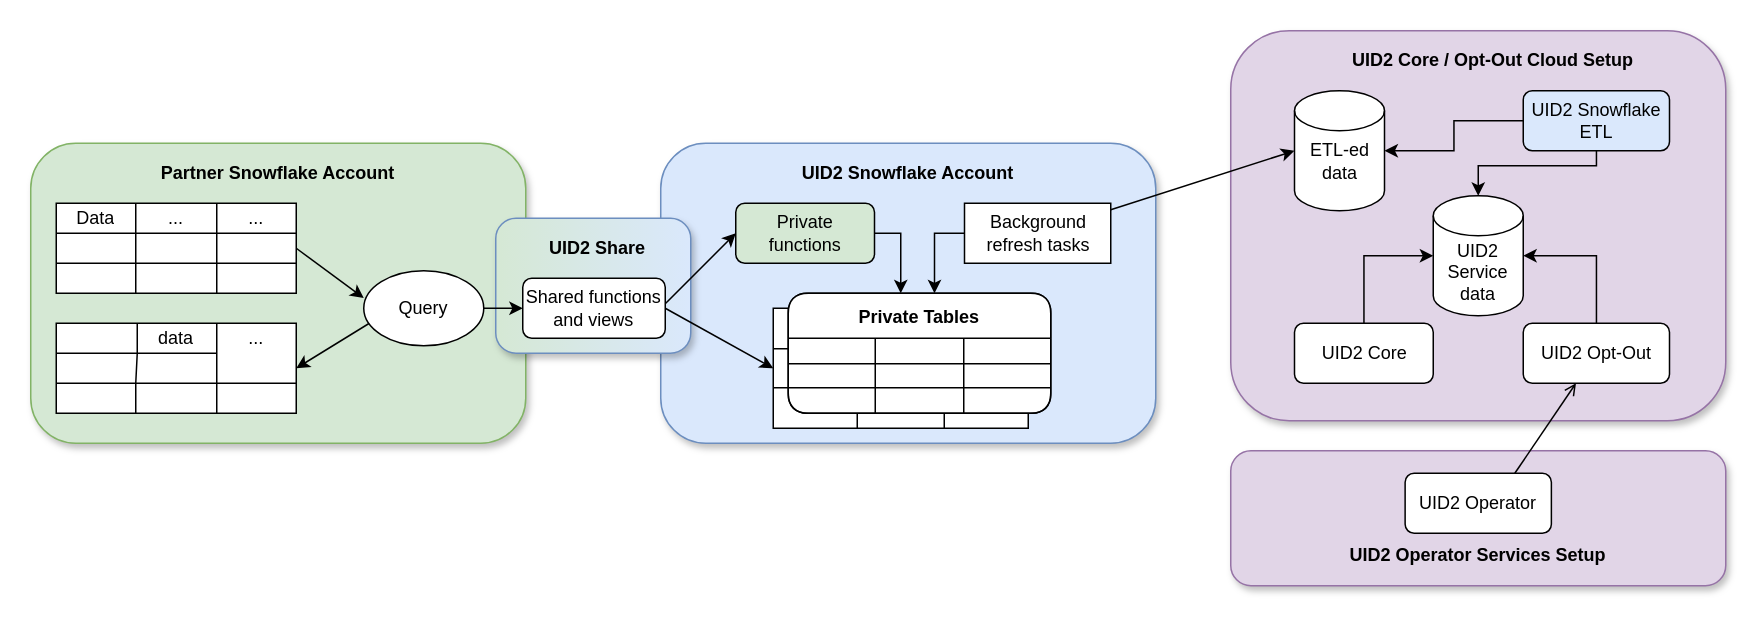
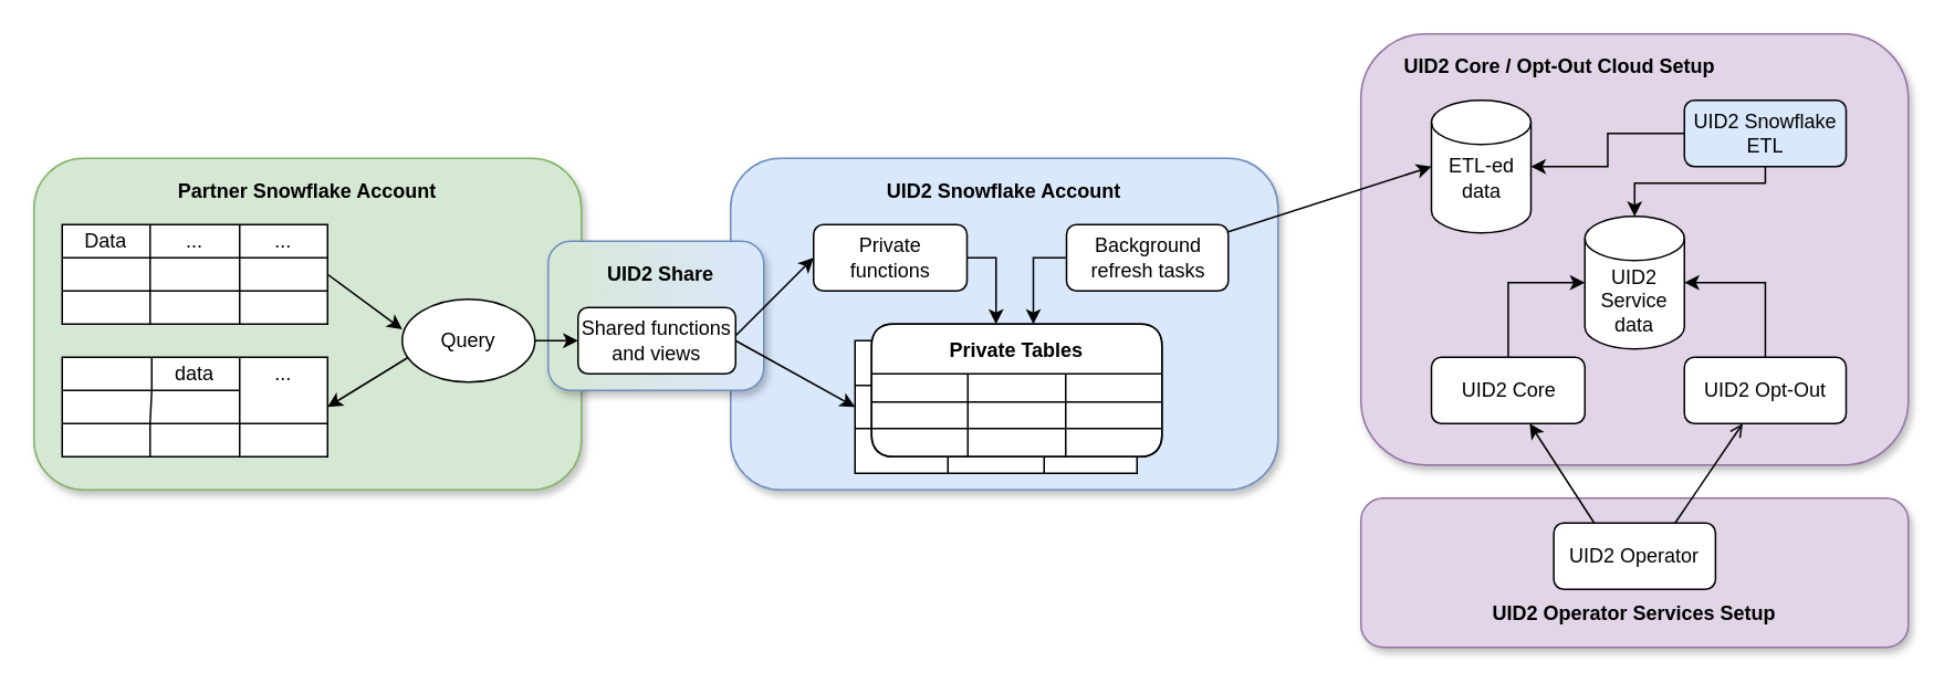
  <mxCell id="0" />
  <mxCell id="1" parent="0" />
  <mxCell id="2" value="" style="rounded=1;whiteSpace=wrap;html=1;fillColor=#e1d5e7;strokeColor=#9673a6;shadow=1;" parent="1" vertex="1"><mxGeometry x="820" y="20" width="330" height="260" as="geometry" /></mxCell>
  <mxCell id="3" value="" style="rounded=1;whiteSpace=wrap;html=1;fillColor=#dae8fc;strokeColor=#6c8ebf;shadow=1;" parent="1" vertex="1"><mxGeometry x="440" y="95" width="330" height="200" as="geometry" /></mxCell>
  <mxCell id="4" value="&lt;br&gt;ETL-ed data" style="strokeWidth=1;html=1;shape=mxgraph.flowchart.database;whiteSpace=wrap;" parent="1" vertex="1"><mxGeometry x="862.5" y="60" width="60" height="80" as="geometry" /></mxCell>
  <mxCell id="5" value="" style="rounded=1;whiteSpace=wrap;html=1;fillColor=#d5e8d4;strokeColor=#82b366;shadow=1;" parent="1" vertex="1"><mxGeometry x="20" y="95" width="330" height="200" as="geometry" /></mxCell>
  <mxCell id="6" value="" style="shape=table;html=1;whiteSpace=wrap;startSize=0;container=1;collapsible=0;childLayout=tableLayout;rounded=1;" parent="1" vertex="1"><mxGeometry x="37" y="135" width="160" height="60" as="geometry" /></mxCell>
  <mxCell id="7" value="" style="shape=partialRectangle;html=1;whiteSpace=wrap;collapsible=0;dropTarget=0;pointerEvents=0;fillColor=none;top=0;left=0;bottom=0;right=0;points=[[0,0.5],[1,0.5]];portConstraint=eastwest;" parent="6" vertex="1"><mxGeometry width="160" height="20" as="geometry" /></mxCell>
  <mxCell id="8" value="Data" style="shape=partialRectangle;html=1;whiteSpace=wrap;connectable=0;fillColor=none;top=0;left=0;bottom=0;right=0;overflow=hidden;" parent="7" vertex="1"><mxGeometry width="53" height="20" as="geometry" /></mxCell>
  <mxCell id="9" value="..." style="shape=partialRectangle;html=1;whiteSpace=wrap;connectable=0;fillColor=none;top=0;left=0;bottom=0;right=0;overflow=hidden;" parent="7" vertex="1"><mxGeometry x="53" width="54" height="20" as="geometry" /></mxCell>
  <mxCell id="10" value="..." style="shape=partialRectangle;html=1;whiteSpace=wrap;connectable=0;fillColor=none;top=0;left=0;bottom=0;right=0;overflow=hidden;" parent="7" vertex="1"><mxGeometry x="107" width="53" height="20" as="geometry" /></mxCell>
  <mxCell id="11" value="" style="shape=partialRectangle;html=1;whiteSpace=wrap;collapsible=0;dropTarget=0;pointerEvents=0;fillColor=none;top=0;left=0;bottom=0;right=0;points=[[0,0.5],[1,0.5]];portConstraint=eastwest;" parent="6" vertex="1"><mxGeometry y="20" width="160" height="20" as="geometry" /></mxCell>
  <mxCell id="12" value="" style="shape=partialRectangle;html=1;whiteSpace=wrap;connectable=0;fillColor=none;top=0;left=0;bottom=0;right=0;overflow=hidden;" parent="11" vertex="1"><mxGeometry width="53" height="20" as="geometry" /></mxCell>
  <mxCell id="13" value="" style="shape=partialRectangle;html=1;whiteSpace=wrap;connectable=0;fillColor=none;top=0;left=0;bottom=0;right=0;overflow=hidden;" parent="11" vertex="1"><mxGeometry x="53" width="54" height="20" as="geometry" /></mxCell>
  <mxCell id="14" value="" style="shape=partialRectangle;html=1;whiteSpace=wrap;connectable=0;fillColor=none;top=0;left=0;bottom=0;right=0;overflow=hidden;" parent="11" vertex="1"><mxGeometry x="107" width="53" height="20" as="geometry" /></mxCell>
  <mxCell id="15" value="" style="shape=partialRectangle;html=1;whiteSpace=wrap;collapsible=0;dropTarget=0;pointerEvents=0;fillColor=none;top=0;left=0;bottom=0;right=0;points=[[0,0.5],[1,0.5]];portConstraint=eastwest;" parent="6" vertex="1"><mxGeometry y="40" width="160" height="20" as="geometry" /></mxCell>
  <mxCell id="16" value="" style="shape=partialRectangle;html=1;whiteSpace=wrap;connectable=0;fillColor=none;top=0;left=0;bottom=0;right=0;overflow=hidden;" parent="15" vertex="1"><mxGeometry width="53" height="20" as="geometry" /></mxCell>
  <mxCell id="17" value="" style="shape=partialRectangle;html=1;whiteSpace=wrap;connectable=0;fillColor=none;top=0;left=0;bottom=0;right=0;overflow=hidden;" parent="15" vertex="1"><mxGeometry x="53" width="54" height="20" as="geometry" /></mxCell>
  <mxCell id="18" value="" style="shape=partialRectangle;html=1;whiteSpace=wrap;connectable=0;fillColor=none;top=0;left=0;bottom=0;right=0;overflow=hidden;" parent="15" vertex="1"><mxGeometry x="107" width="53" height="20" as="geometry" /></mxCell>
  <mxCell id="19" value="&lt;b&gt;Partner Snowflake Account&lt;/b&gt;" style="text;html=1;strokeColor=none;fillColor=none;align=center;verticalAlign=middle;whiteSpace=wrap;rounded=0;" parent="1" vertex="1"><mxGeometry x="100" y="105" width="170" height="20" as="geometry" /></mxCell>
  <mxCell id="20" value="" style="shape=table;html=1;whiteSpace=wrap;startSize=0;container=1;collapsible=0;childLayout=tableLayout;rounded=1;" parent="1" vertex="1"><mxGeometry x="37" y="215" width="160" height="60" as="geometry" /></mxCell>
  <mxCell id="21" value="" style="shape=partialRectangle;html=1;whiteSpace=wrap;collapsible=0;dropTarget=0;pointerEvents=0;fillColor=none;top=0;left=0;bottom=0;right=0;points=[[0,0.5],[1,0.5]];portConstraint=eastwest;" parent="20" vertex="1"><mxGeometry width="160" height="20" as="geometry" /></mxCell>
  <mxCell id="22" value="data" style="shape=partialRectangle;html=1;whiteSpace=wrap;connectable=0;fillColor=none;top=0;left=0;bottom=0;right=0;overflow=hidden;" parent="21" vertex="1"><mxGeometry x="53" width="54" height="20" as="geometry" /></mxCell>
  <mxCell id="23" value="..." style="shape=partialRectangle;html=1;whiteSpace=wrap;connectable=0;fillColor=none;top=0;left=0;bottom=0;right=0;overflow=hidden;" parent="21" vertex="1"><mxGeometry x="107" width="53" height="20" as="geometry" /></mxCell>
  <mxCell id="24" value="" style="shape=partialRectangle;html=1;whiteSpace=wrap;collapsible=0;dropTarget=0;pointerEvents=0;fillColor=none;top=0;left=0;bottom=0;right=0;points=[[0,0.5],[1,0.5]];portConstraint=eastwest;" parent="20" vertex="1"><mxGeometry y="20" width="160" height="20" as="geometry" /></mxCell>
  <mxCell id="25" value="" style="shape=partialRectangle;html=1;whiteSpace=wrap;connectable=0;fillColor=none;top=0;left=0;bottom=0;right=0;overflow=hidden;" parent="24" vertex="1"><mxGeometry width="53" height="20" as="geometry" /></mxCell>
  <mxCell id="26" value="" style="shape=partialRectangle;html=1;whiteSpace=wrap;connectable=0;fillColor=none;top=0;left=0;bottom=0;right=0;overflow=hidden;" parent="24" vertex="1"><mxGeometry x="53" width="54" height="20" as="geometry" /></mxCell>
  <mxCell id="27" value="" style="shape=partialRectangle;html=1;whiteSpace=wrap;connectable=0;fillColor=none;top=0;left=0;bottom=0;right=0;overflow=hidden;" parent="24" vertex="1"><mxGeometry x="107" width="53" height="20" as="geometry" /></mxCell>
  <mxCell id="28" value="" style="shape=partialRectangle;html=1;whiteSpace=wrap;collapsible=0;dropTarget=0;pointerEvents=0;fillColor=none;top=0;left=0;bottom=0;right=0;points=[[0,0.5],[1,0.5]];portConstraint=eastwest;" parent="20" vertex="1"><mxGeometry y="40" width="160" height="20" as="geometry" /></mxCell>
  <mxCell id="29" value="" style="shape=partialRectangle;html=1;whiteSpace=wrap;connectable=0;fillColor=none;top=0;left=0;bottom=0;right=0;overflow=hidden;" parent="28" vertex="1"><mxGeometry width="53" height="20" as="geometry" /></mxCell>
  <mxCell id="30" value="" style="shape=partialRectangle;html=1;whiteSpace=wrap;connectable=0;fillColor=none;top=0;left=0;bottom=0;right=0;overflow=hidden;" parent="28" vertex="1"><mxGeometry x="53" width="54" height="20" as="geometry" /></mxCell>
  <mxCell id="31" value="" style="shape=partialRectangle;html=1;whiteSpace=wrap;connectable=0;fillColor=none;top=0;left=0;bottom=0;right=0;overflow=hidden;" parent="28" vertex="1"><mxGeometry x="107" width="53" height="20" as="geometry" /></mxCell>
  <mxCell id="32" style="rounded=0;orthogonalLoop=1;jettySize=auto;html=1;entryX=1;entryY=0.5;entryDx=0;entryDy=0;exitX=0.047;exitY=0.7;exitDx=0;exitDy=0;exitPerimeter=0;" parent="1" source="33" target="24" edge="1"><mxGeometry relative="1" as="geometry" /></mxCell>
  <mxCell id="33" value="Query" style="ellipse;whiteSpace=wrap;html=1;rounded=1;" parent="1" vertex="1"><mxGeometry x="242" y="180" width="80" height="50" as="geometry" /></mxCell>
  <mxCell id="34" style="rounded=0;orthogonalLoop=1;jettySize=auto;html=1;exitX=1;exitY=0.5;exitDx=0;exitDy=0;entryX=0;entryY=0.364;entryDx=0;entryDy=0;entryPerimeter=0;" parent="1" source="11" target="33" edge="1"><mxGeometry relative="1" as="geometry"><mxPoint x="220" y="194" as="targetPoint" /></mxGeometry></mxCell>
  <mxCell id="35" value="" style="shape=table;html=1;whiteSpace=wrap;startSize=0;container=1;collapsible=0;childLayout=tableLayout;rounded=1;" parent="1" vertex="1"><mxGeometry x="515" y="205" width="170" height="80" as="geometry" /></mxCell>
  <mxCell id="36" value="" style="shape=partialRectangle;html=1;whiteSpace=wrap;collapsible=0;dropTarget=0;pointerEvents=0;fillColor=none;top=0;left=0;bottom=0;right=0;points=[[0,0.5],[1,0.5]];portConstraint=eastwest;" parent="35" vertex="1"><mxGeometry width="170" height="27" as="geometry" /></mxCell>
  <mxCell id="37" value="" style="shape=partialRectangle;html=1;whiteSpace=wrap;connectable=0;fillColor=none;top=0;left=0;bottom=0;right=0;overflow=hidden;" parent="36" vertex="1"><mxGeometry width="56" height="27" as="geometry" /></mxCell>
  <mxCell id="38" value="..." style="shape=partialRectangle;html=1;whiteSpace=wrap;connectable=0;fillColor=none;top=0;left=0;bottom=0;right=0;overflow=hidden;" parent="36" vertex="1"><mxGeometry x="56" width="58" height="27" as="geometry" /></mxCell>
  <mxCell id="39" value="..." style="shape=partialRectangle;html=1;whiteSpace=wrap;connectable=0;fillColor=none;top=0;left=0;bottom=0;right=0;overflow=hidden;" parent="36" vertex="1"><mxGeometry x="114" width="56" height="27" as="geometry" /></mxCell>
  <mxCell id="40" value="" style="shape=partialRectangle;html=1;whiteSpace=wrap;collapsible=0;dropTarget=0;pointerEvents=0;fillColor=none;top=0;left=0;bottom=0;right=0;points=[[0,0.5],[1,0.5]];portConstraint=eastwest;" parent="35" vertex="1"><mxGeometry y="27" width="170" height="26" as="geometry" /></mxCell>
  <mxCell id="41" value="" style="shape=partialRectangle;html=1;whiteSpace=wrap;connectable=0;fillColor=none;top=0;left=0;bottom=0;right=0;overflow=hidden;" parent="40" vertex="1"><mxGeometry width="56" height="26" as="geometry" /></mxCell>
  <mxCell id="42" value="" style="shape=partialRectangle;html=1;whiteSpace=wrap;connectable=0;fillColor=none;top=0;left=0;bottom=0;right=0;overflow=hidden;" parent="40" vertex="1"><mxGeometry x="56" width="58" height="26" as="geometry" /></mxCell>
  <mxCell id="43" value="" style="shape=partialRectangle;html=1;whiteSpace=wrap;connectable=0;fillColor=none;top=0;left=0;bottom=0;right=0;overflow=hidden;" parent="40" vertex="1"><mxGeometry x="114" width="56" height="26" as="geometry" /></mxCell>
  <mxCell id="44" value="" style="shape=partialRectangle;html=1;whiteSpace=wrap;collapsible=0;dropTarget=0;pointerEvents=0;fillColor=none;top=0;left=0;bottom=0;right=0;points=[[0,0.5],[1,0.5]];portConstraint=eastwest;" parent="35" vertex="1"><mxGeometry y="53" width="170" height="27" as="geometry" /></mxCell>
  <mxCell id="45" value="" style="shape=partialRectangle;html=1;whiteSpace=wrap;connectable=0;fillColor=none;top=0;left=0;bottom=0;right=0;overflow=hidden;" parent="44" vertex="1"><mxGeometry width="56" height="27" as="geometry" /></mxCell>
  <mxCell id="46" value="" style="shape=partialRectangle;html=1;whiteSpace=wrap;connectable=0;fillColor=none;top=0;left=0;bottom=0;right=0;overflow=hidden;" parent="44" vertex="1"><mxGeometry x="56" width="58" height="27" as="geometry" /></mxCell>
  <mxCell id="47" value="" style="shape=partialRectangle;html=1;whiteSpace=wrap;connectable=0;fillColor=none;top=0;left=0;bottom=0;right=0;overflow=hidden;" parent="44" vertex="1"><mxGeometry x="114" width="56" height="27" as="geometry" /></mxCell>
  <mxCell id="48" value="&lt;b&gt;UID2 Snowflake Account&lt;/b&gt;" style="text;html=1;strokeColor=none;fillColor=none;align=center;verticalAlign=middle;whiteSpace=wrap;rounded=0;" parent="1" vertex="1"><mxGeometry x="520" y="105" width="170" height="20" as="geometry" /></mxCell>
  <mxCell id="49" style="rounded=0;orthogonalLoop=1;jettySize=auto;html=1;exitX=1;exitY=0.5;exitDx=0;exitDy=0;edgeStyle=orthogonalEdgeStyle;" parent="1" source="50" edge="1"><mxGeometry relative="1" as="geometry"><mxPoint x="600" y="195" as="targetPoint" /><Array as="points"><mxPoint x="600" y="155" /><mxPoint x="600" y="193" /></Array></mxGeometry></mxCell>
- <mxCell id="50" value="Private&lt;br&gt;functions" style="rounded=1;whiteSpace=wrap;html=1;fillColor=#d5e8d4;" parent="1" vertex="1"><mxGeometry x="490" y="135" width="92.5" height="40" as="geometry" /></mxCell>
+ <mxCell id="50" value="Private&lt;br&gt;functions" style="rounded=1;whiteSpace=wrap;html=1;" parent="1" vertex="1"><mxGeometry x="490" y="135" width="92.5" height="40" as="geometry" /></mxCell>
  <mxCell id="51" style="rounded=0;orthogonalLoop=1;jettySize=auto;html=1;entryX=0;entryY=0.5;entryDx=0;entryDy=0;entryPerimeter=0;" parent="1" source="52" target="4" edge="1"><mxGeometry relative="1" as="geometry" /></mxCell>
- <mxCell id="52" value="Background refresh tasks" style="whiteSpace=wrap;html=1;rounded=0;" parent="1" vertex="1"><mxGeometry x="642.5" y="135" width="97.5" height="40" as="geometry" /></mxCell>
+ <mxCell id="52" value="Background refresh tasks" style="rounded=1;whiteSpace=wrap;html=1;" parent="1" vertex="1"><mxGeometry x="642.5" y="135" width="97.5" height="40" as="geometry" /></mxCell>
  <mxCell id="53" value="" style="rounded=1;whiteSpace=wrap;html=1;fillColor=#FFFFFF;" parent="1" vertex="1"><mxGeometry x="525" y="195" width="175" height="80" as="geometry" /></mxCell>
  <mxCell id="54" value="Private Tables" style="shape=table;startSize=30;container=1;collapsible=0;childLayout=tableLayout;fontStyle=1;align=center;rounded=1;fillColor=#FFFFFF;" parent="1" vertex="1"><mxGeometry x="525" y="195" width="175" height="80" as="geometry" /></mxCell>
  <mxCell id="55" value="" style="shape=partialRectangle;html=1;whiteSpace=wrap;collapsible=0;dropTarget=0;pointerEvents=0;fillColor=none;top=0;left=0;bottom=0;right=0;points=[[0,0.5],[1,0.5]];portConstraint=eastwest;" parent="54" vertex="1"><mxGeometry y="30" width="175" height="17" as="geometry" /></mxCell>
  <mxCell id="56" value="" style="shape=partialRectangle;html=1;whiteSpace=wrap;connectable=0;fillColor=none;top=0;left=0;bottom=0;right=0;overflow=hidden;" parent="55" vertex="1"><mxGeometry width="58" height="17" as="geometry" /></mxCell>
  <mxCell id="57" value="" style="shape=partialRectangle;html=1;whiteSpace=wrap;connectable=0;fillColor=none;top=0;left=0;bottom=0;right=0;overflow=hidden;" parent="55" vertex="1"><mxGeometry x="58" width="59" height="17" as="geometry" /></mxCell>
  <mxCell id="58" value="" style="shape=partialRectangle;html=1;whiteSpace=wrap;connectable=0;fillColor=none;top=0;left=0;bottom=0;right=0;overflow=hidden;" parent="55" vertex="1"><mxGeometry x="117" width="58" height="17" as="geometry" /></mxCell>
  <mxCell id="59" value="" style="shape=partialRectangle;html=1;whiteSpace=wrap;collapsible=0;dropTarget=0;pointerEvents=0;fillColor=none;top=0;left=0;bottom=0;right=0;points=[[0,0.5],[1,0.5]];portConstraint=eastwest;" parent="54" vertex="1"><mxGeometry y="47" width="175" height="16" as="geometry" /></mxCell>
  <mxCell id="60" value="" style="shape=partialRectangle;html=1;whiteSpace=wrap;connectable=0;fillColor=none;top=0;left=0;bottom=0;right=0;overflow=hidden;" parent="59" vertex="1"><mxGeometry width="58" height="16" as="geometry" /></mxCell>
  <mxCell id="61" value="" style="shape=partialRectangle;html=1;whiteSpace=wrap;connectable=0;fillColor=none;top=0;left=0;bottom=0;right=0;overflow=hidden;" parent="59" vertex="1"><mxGeometry x="58" width="59" height="16" as="geometry" /></mxCell>
  <mxCell id="62" value="" style="shape=partialRectangle;html=1;whiteSpace=wrap;connectable=0;fillColor=none;top=0;left=0;bottom=0;right=0;overflow=hidden;" parent="59" vertex="1"><mxGeometry x="117" width="58" height="16" as="geometry" /></mxCell>
  <mxCell id="63" value="" style="shape=partialRectangle;html=1;whiteSpace=wrap;collapsible=0;dropTarget=0;pointerEvents=0;fillColor=none;top=0;left=0;bottom=0;right=0;points=[[0,0.5],[1,0.5]];portConstraint=eastwest;" parent="54" vertex="1"><mxGeometry y="63" width="175" height="17" as="geometry" /></mxCell>
  <mxCell id="64" value="" style="shape=partialRectangle;html=1;whiteSpace=wrap;connectable=0;fillColor=none;top=0;left=0;bottom=0;right=0;overflow=hidden;" parent="63" vertex="1"><mxGeometry width="58" height="17" as="geometry" /></mxCell>
  <mxCell id="65" value="" style="shape=partialRectangle;html=1;whiteSpace=wrap;connectable=0;fillColor=none;top=0;left=0;bottom=0;right=0;overflow=hidden;" parent="63" vertex="1"><mxGeometry x="58" width="59" height="17" as="geometry" /></mxCell>
  <mxCell id="66" value="" style="shape=partialRectangle;html=1;whiteSpace=wrap;connectable=0;fillColor=none;top=0;left=0;bottom=0;right=0;overflow=hidden;" parent="63" vertex="1"><mxGeometry x="117" width="58" height="17" as="geometry" /></mxCell>
  <mxCell id="67" value="" style="rounded=1;whiteSpace=wrap;html=1;fillColor=#dae8fc;strokeColor=#6c8ebf;gradientColor=#D5E8D4;gradientDirection=west;shadow=1;" parent="1" vertex="1"><mxGeometry x="330" y="145" width="130" height="90" as="geometry" /></mxCell>
  <mxCell id="68" style="rounded=0;orthogonalLoop=1;jettySize=auto;html=1;entryX=0;entryY=0.5;entryDx=0;entryDy=0;" parent="1" target="50" edge="1"><mxGeometry relative="1" as="geometry"><mxPoint x="440" y="205" as="sourcePoint" /></mxGeometry></mxCell>
  <mxCell id="69" style="rounded=0;orthogonalLoop=1;jettySize=auto;html=1;entryX=0;entryY=0.5;entryDx=0;entryDy=0;exitX=1;exitY=0.5;exitDx=0;exitDy=0;" parent="1" source="70" target="40" edge="1"><mxGeometry relative="1" as="geometry" /></mxCell>
  <mxCell id="70" value="Shared functions and views" style="rounded=1;whiteSpace=wrap;html=1;" parent="1" vertex="1"><mxGeometry x="348" y="185" width="95" height="40" as="geometry" /></mxCell>
  <mxCell id="71" value="&lt;b&gt;UID2 Share&lt;/b&gt;" style="text;html=1;strokeColor=none;fillColor=none;align=center;verticalAlign=middle;whiteSpace=wrap;rounded=0;" parent="1" vertex="1"><mxGeometry x="352.5" y="155" width="90" height="20" as="geometry" /></mxCell>
  <mxCell id="72" style="edgeStyle=orthogonalEdgeStyle;curved=1;rounded=0;orthogonalLoop=1;jettySize=auto;html=1;entryX=0;entryY=0.5;entryDx=0;entryDy=0;" parent="1" source="33" target="70" edge="1"><mxGeometry relative="1" as="geometry" /></mxCell>
  <mxCell id="73" style="rounded=0;orthogonalLoop=1;jettySize=auto;html=1;exitX=0;exitY=0.5;exitDx=0;exitDy=0;entryX=0.56;entryY=-0.01;entryDx=0;entryDy=0;edgeStyle=orthogonalEdgeStyle;entryPerimeter=0;" parent="1" source="52" target="54" edge="1"><mxGeometry relative="1" as="geometry"><mxPoint x="635" y="175" as="targetPoint" /></mxGeometry></mxCell>
- <mxCell id="74" value="&lt;b&gt;UID2 Core / Opt-Out Cloud Setup&lt;/b&gt;" style="text;html=1;strokeColor=none;fillColor=none;align=center;verticalAlign=middle;whiteSpace=wrap;rounded=0;" parent="1" vertex="1"><mxGeometry x="900" y="30" width="190" height="20" as="geometry" /></mxCell>
+ <mxCell id="74" value="&lt;b&gt;UID2 Core / Opt-Out Cloud Setup&lt;/b&gt;" style="text;html=1;strokeColor=none;fillColor=none;align=center;verticalAlign=middle;whiteSpace=wrap;rounded=0;" parent="1" vertex="1"><mxGeometry x="845" y="30" width="190" height="20" as="geometry" /></mxCell>
  <mxCell id="75" style="rounded=0;orthogonalLoop=1;jettySize=auto;html=1;entryX=0;entryY=0.5;entryDx=0;entryDy=0;entryPerimeter=0;edgeStyle=orthogonalEdgeStyle;" parent="1" source="76" target="82" edge="1"><mxGeometry relative="1" as="geometry" /></mxCell>
  <mxCell id="76" value="UID2 Core" style="rounded=1;whiteSpace=wrap;html=1;" parent="1" vertex="1"><mxGeometry x="862.5" y="215" width="92.5" height="40" as="geometry" /></mxCell>
  <mxCell id="77" style="rounded=0;orthogonalLoop=1;jettySize=auto;html=1;entryX=1;entryY=0.5;entryDx=0;entryDy=0;entryPerimeter=0;edgeStyle=orthogonalEdgeStyle;" parent="1" source="78" target="82" edge="1"><mxGeometry relative="1" as="geometry" /></mxCell>
  <mxCell id="78" value="UID2 Opt-Out" style="rounded=1;whiteSpace=wrap;html=1;" parent="1" vertex="1"><mxGeometry x="1015" y="215" width="97.5" height="40" as="geometry" /></mxCell>
  <mxCell id="79" style="rounded=0;orthogonalLoop=1;jettySize=auto;html=1;edgeStyle=orthogonalEdgeStyle;" parent="1" source="81" target="4" edge="1"><mxGeometry relative="1" as="geometry" /></mxCell>
  <mxCell id="80" style="rounded=0;orthogonalLoop=1;jettySize=auto;html=1;entryX=0.5;entryY=0;entryDx=0;entryDy=0;entryPerimeter=0;edgeStyle=orthogonalEdgeStyle;" parent="1" source="81" target="82" edge="1"><mxGeometry relative="1" as="geometry"><Array as="points"><mxPoint x="1064" y="110" /><mxPoint x="985" y="110" /></Array></mxGeometry></mxCell>
  <mxCell id="81" value="UID2 Snowflake ETL" style="rounded=1;whiteSpace=wrap;html=1;fillColor=#dae8fc;" parent="1" vertex="1"><mxGeometry x="1015" y="60" width="97.5" height="40" as="geometry" /></mxCell>
  <mxCell id="82" value="&lt;font style=&quot;font-size: 18px;&quot;&gt;&lt;br&gt;&lt;/font&gt;UID2 Service data" style="strokeWidth=1;html=1;shape=mxgraph.flowchart.database;whiteSpace=wrap;" parent="1" vertex="1"><mxGeometry x="955" y="130" width="60" height="80" as="geometry" /></mxCell>
  <mxCell id="83" value="" style="rounded=1;whiteSpace=wrap;html=1;fillColor=#e1d5e7;strokeColor=#9673a6;shadow=1;" parent="1" vertex="1"><mxGeometry x="820" y="300" width="330" height="90" as="geometry" /></mxCell>
+ <mxCell id="84" style="rounded=0;orthogonalLoop=1;jettySize=auto;html=1;exitX=0.25;exitY=0;exitDx=0;exitDy=0;" parent="1" source="86" target="76" edge="1"><mxGeometry relative="1" as="geometry" /></mxCell>
  <mxCell id="85" style="rounded=0;orthogonalLoop=1;jettySize=auto;html=1;exitX=0.75;exitY=0;exitDx=0;exitDy=0;endArrow=open;" parent="1" source="86" target="78" edge="1"><mxGeometry relative="1" as="geometry" /></mxCell>
  <mxCell id="86" value="UID2 Operator" style="rounded=1;whiteSpace=wrap;html=1;" parent="1" vertex="1"><mxGeometry x="936.25" y="315" width="97.5" height="40" as="geometry" /></mxCell>
  <mxCell id="87" value="&lt;b&gt;UID2 Operator Services Setup&lt;/b&gt;" style="text;html=1;strokeColor=none;fillColor=none;align=center;verticalAlign=middle;whiteSpace=wrap;rounded=0;" parent="1" vertex="1"><mxGeometry x="890" y="360" width="190" height="20" as="geometry" /></mxCell>
